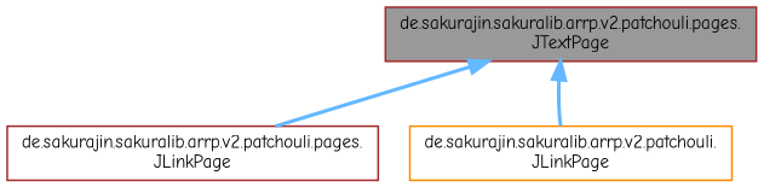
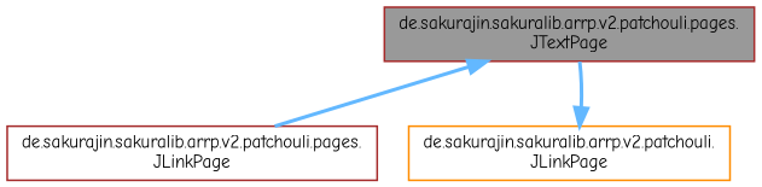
  digraph {
    fontname="Comic Neue"
    node [color=brown fillcolor=white fontname="Comic Neue" fontsize=10 shape=box style=filled]
    edge [color=steelblue1 dir=back fontname="Comic Neue" fontsize=10 labelfontname=Helvetica labelfontsize=10 style=bold]
    n1 [fillcolor=grey60 fontcolor=black height=0.2 label="de.sakurajin.sakuralib.arrp.v2.patchouli.pages.\lJTextPage" width=0.4]
    n2 [height=0.2 label="de.sakurajin.sakuralib.arrp.v2.patchouli.pages.\lJLinkPage" width=0.4]
    n3 [color=darkorange height=0.2 label="de.sakurajin.sakuralib.arrp.v2.patchouli.\lJLinkPage" width=0.4]
    n1 -> n2
-   n1 -> n3
+   n3 -> n1
  }
